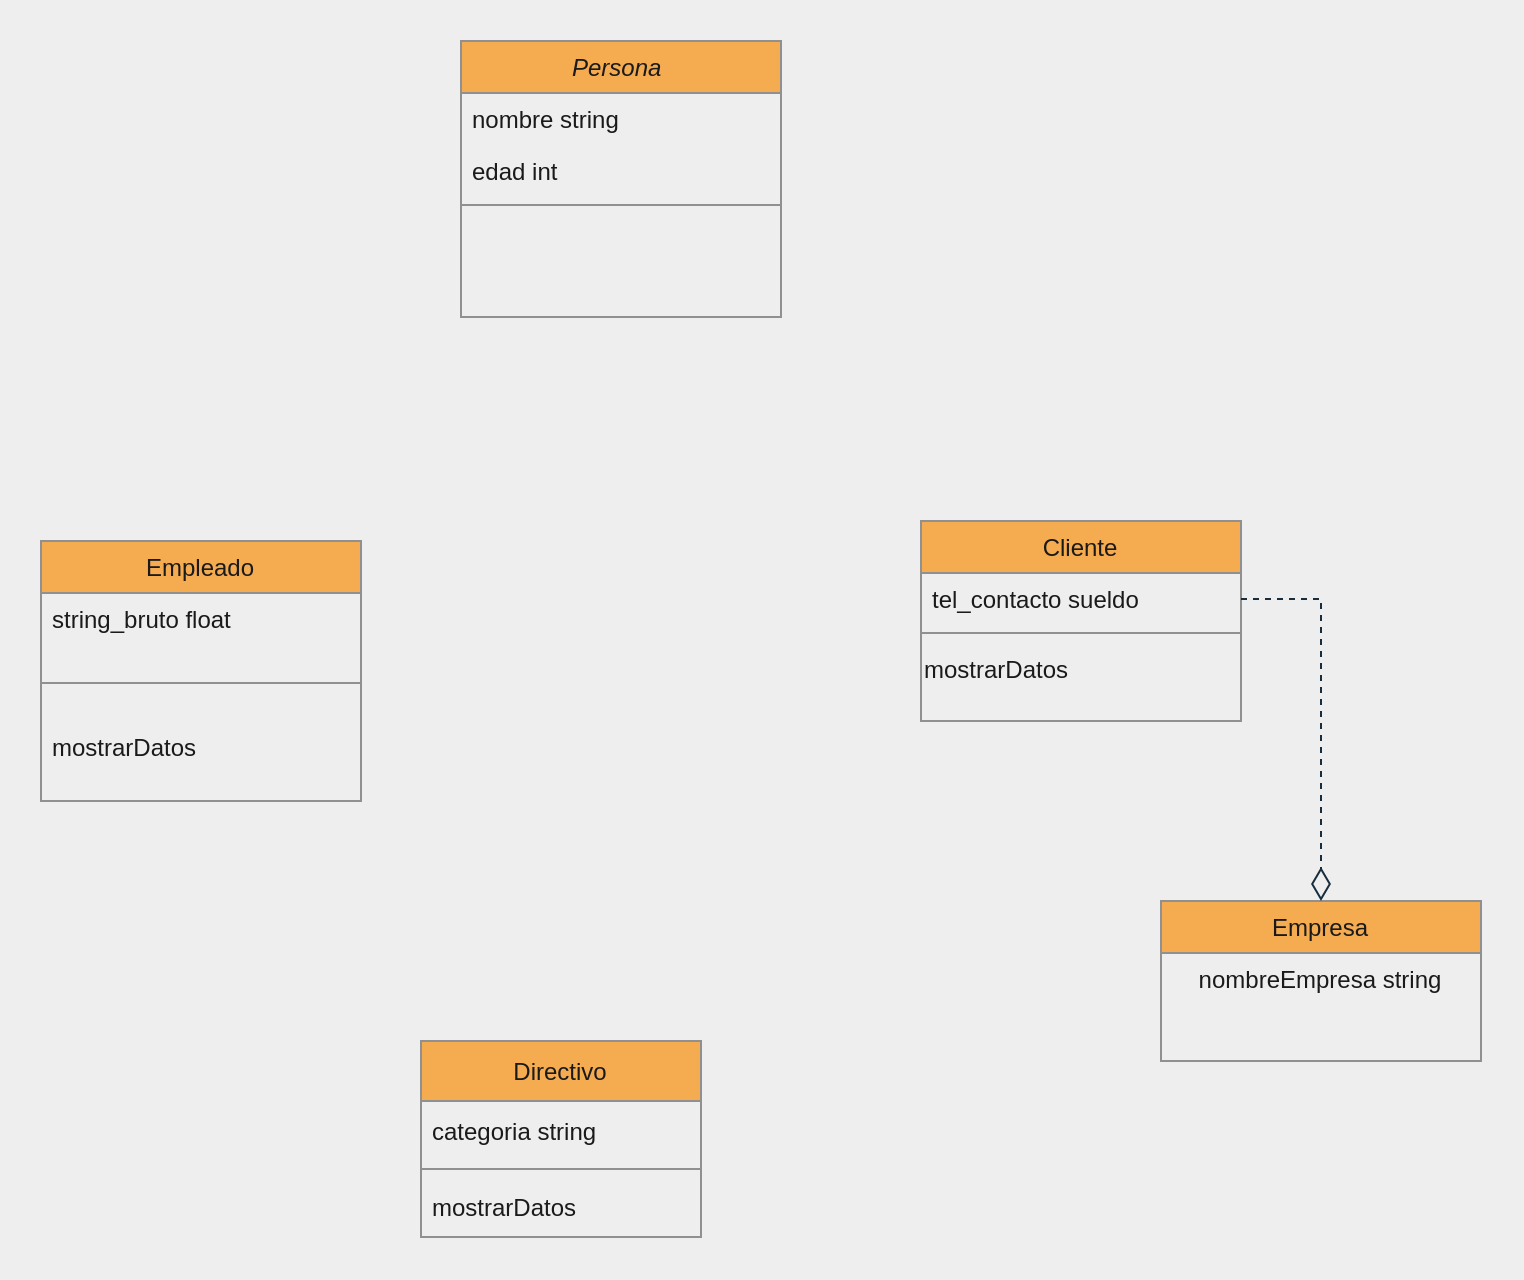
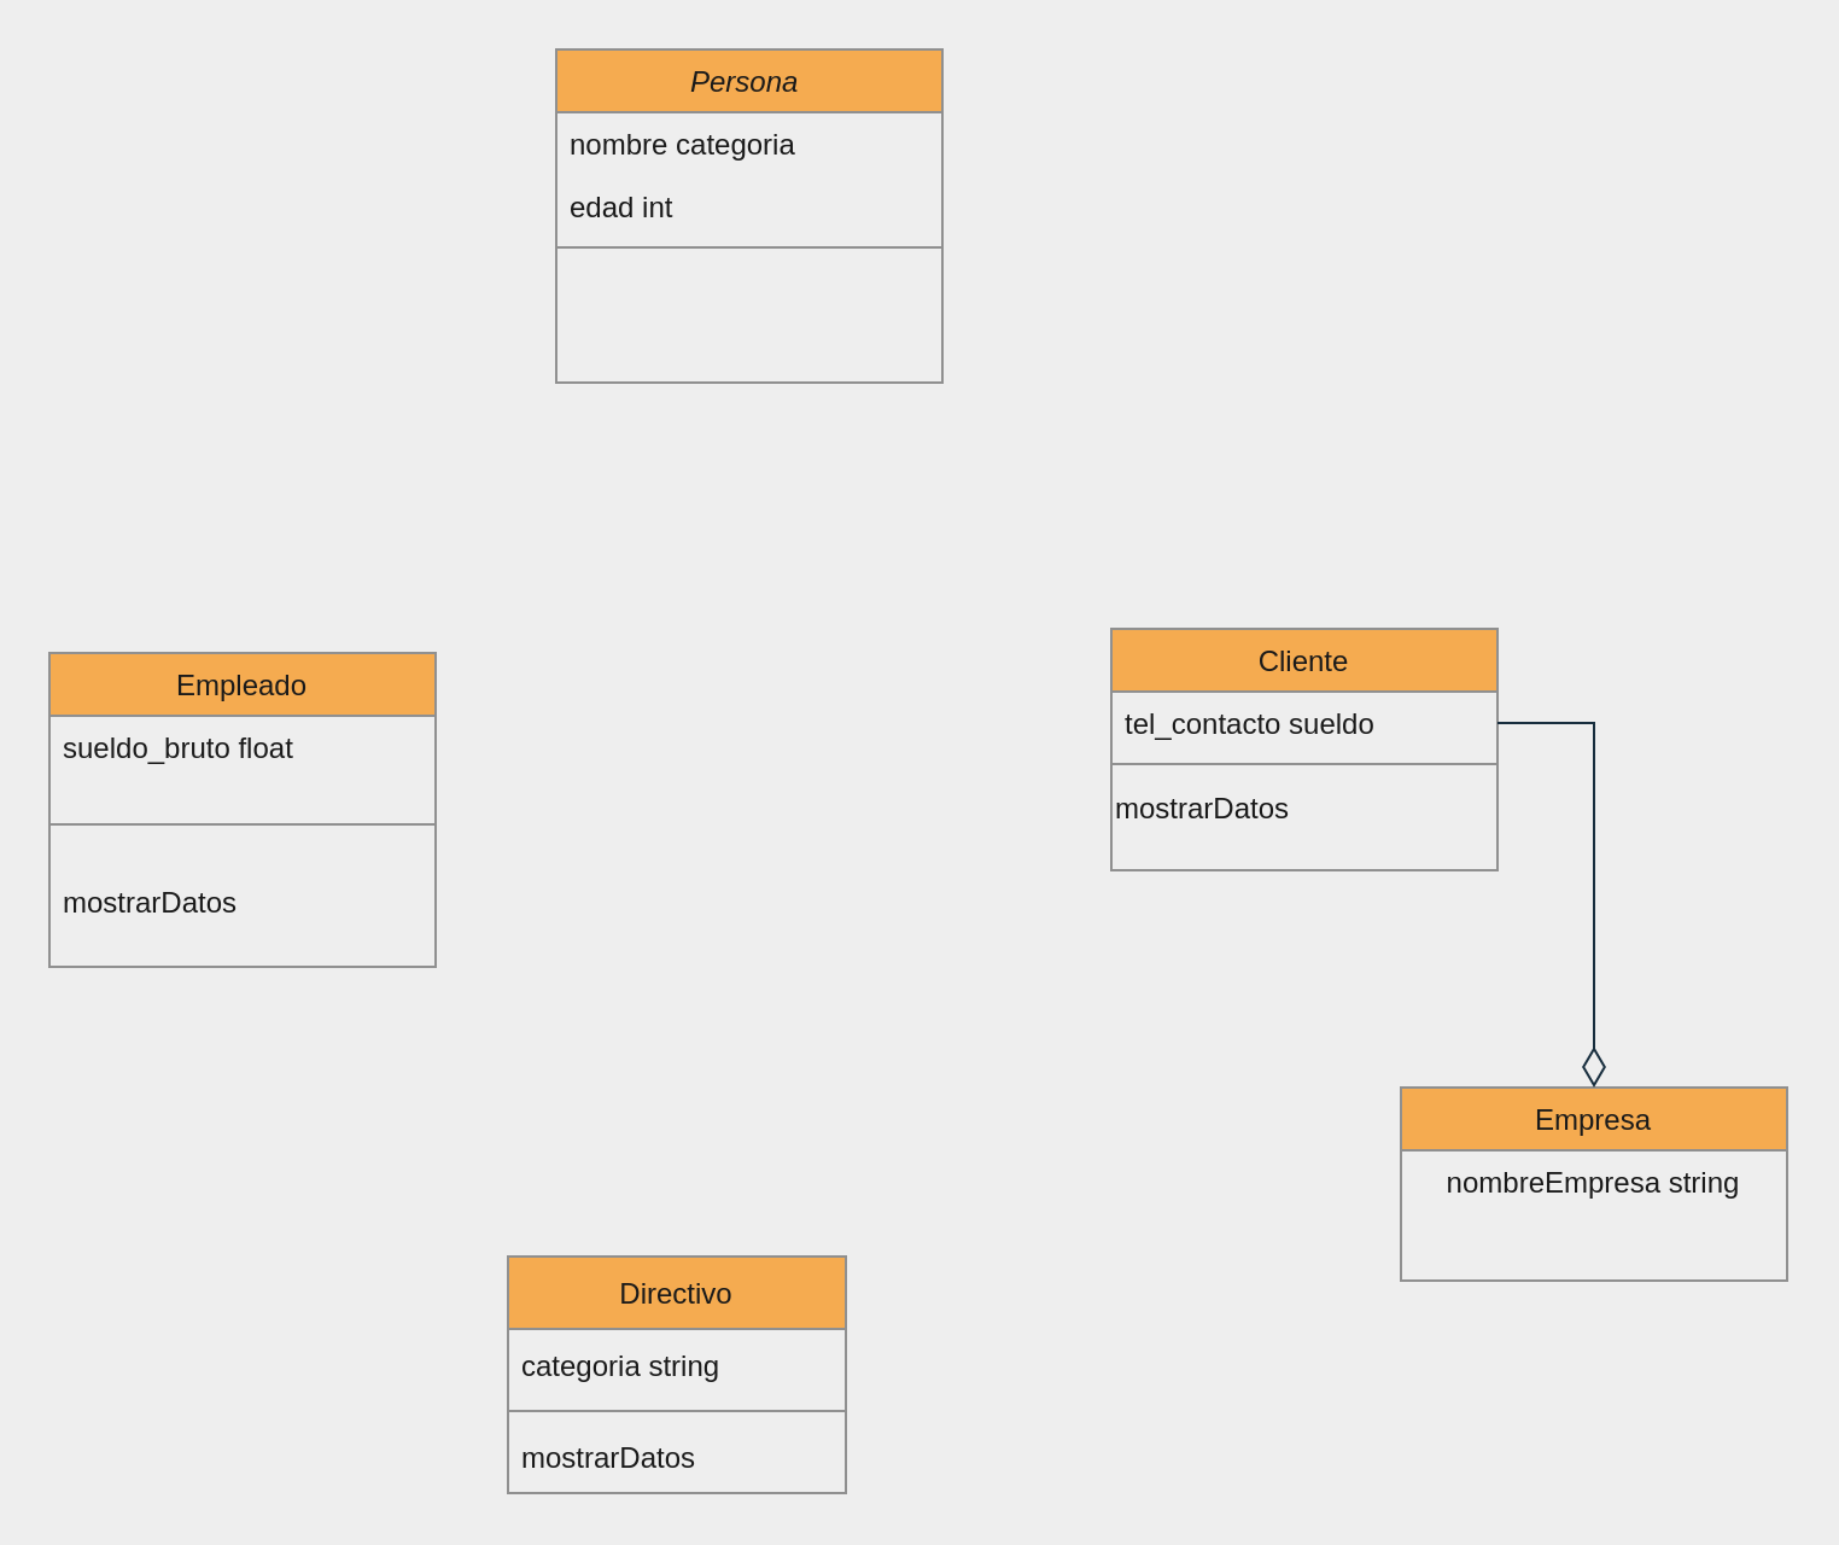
  <mxCell id="0" />
  <mxCell id="1" parent="0" />
  <mxCell id="2" value="Persona " style="swimlane;fontStyle=2;align=center;verticalAlign=top;childLayout=stackLayout;horizontal=1;startSize=26;horizontalStack=0;resizeParent=1;resizeLast=0;collapsible=1;marginBottom=0;rounded=0;shadow=0;strokeWidth=1;fillColor=#F5AB50;strokeColor=#909090;fontColor=#1A1A1A;" parent="1" vertex="1"><mxGeometry x="230" y="20" width="160" height="138" as="geometry"><mxRectangle x="230" y="140" width="160" height="26" as="alternateBounds" /></mxGeometry></mxCell>
- <mxCell id="3" value="nombre string" style="text;align=left;verticalAlign=top;spacingLeft=4;spacingRight=4;overflow=hidden;rotatable=0;points=[[0,0.5],[1,0.5]];portConstraint=eastwest;fontColor=#1A1A1A;" parent="2" vertex="1"><mxGeometry y="26" width="160" height="26" as="geometry" /></mxCell>
+ <mxCell id="3" value="nombre categoria" style="text;align=left;verticalAlign=top;spacingLeft=4;spacingRight=4;overflow=hidden;rotatable=0;points=[[0,0.5],[1,0.5]];portConstraint=eastwest;fontColor=#1A1A1A;" parent="2" vertex="1"><mxGeometry y="26" width="160" height="26" as="geometry" /></mxCell>
  <mxCell id="4" value="edad int" style="text;align=left;verticalAlign=top;spacingLeft=4;spacingRight=4;overflow=hidden;rotatable=0;points=[[0,0.5],[1,0.5]];portConstraint=eastwest;rounded=0;shadow=0;html=0;fontColor=#1A1A1A;" parent="2" vertex="1"><mxGeometry y="52" width="160" height="26" as="geometry" /></mxCell>
  <mxCell id="5" value="" style="line;html=1;strokeWidth=1;align=left;verticalAlign=middle;spacingTop=-1;spacingLeft=3;spacingRight=3;rotatable=0;labelPosition=right;points=[];portConstraint=eastwest;labelBackgroundColor=#EEEEEE;fillColor=#F5AB50;strokeColor=#909090;fontColor=#1A1A1A;" parent="2" vertex="1"><mxGeometry y="78" width="160" height="8" as="geometry" /></mxCell>
  <mxCell id="6" value="Empleado" style="swimlane;fontStyle=0;align=center;verticalAlign=top;childLayout=stackLayout;horizontal=1;startSize=26;horizontalStack=0;resizeParent=1;resizeLast=0;collapsible=1;marginBottom=0;rounded=0;shadow=0;strokeWidth=1;fillColor=#F5AB50;strokeColor=#909090;fontColor=#1A1A1A;" parent="1" vertex="1"><mxGeometry x="20" y="270" width="160" height="130" as="geometry"><mxRectangle x="130" y="380" width="160" height="26" as="alternateBounds" /></mxGeometry></mxCell>
- <mxCell id="7" value="string_bruto float" style="text;align=left;verticalAlign=top;spacingLeft=4;spacingRight=4;overflow=hidden;rotatable=0;points=[[0,0.5],[1,0.5]];portConstraint=eastwest;fontColor=#1A1A1A;" parent="6" vertex="1"><mxGeometry y="26" width="160" height="26" as="geometry" /></mxCell>
+ <mxCell id="7" value="sueldo_bruto float" style="text;align=left;verticalAlign=top;spacingLeft=4;spacingRight=4;overflow=hidden;rotatable=0;points=[[0,0.5],[1,0.5]];portConstraint=eastwest;fontColor=#1A1A1A;" parent="6" vertex="1"><mxGeometry y="26" width="160" height="26" as="geometry" /></mxCell>
  <mxCell id="8" value="" style="line;html=1;strokeWidth=1;align=left;verticalAlign=middle;spacingTop=-1;spacingLeft=3;spacingRight=3;rotatable=0;labelPosition=right;points=[];portConstraint=eastwest;labelBackgroundColor=#EEEEEE;fillColor=#F5AB50;strokeColor=#909090;fontColor=#1A1A1A;" parent="6" vertex="1"><mxGeometry y="52" width="160" height="38" as="geometry" /></mxCell>
  <mxCell id="9" value="mostrarDatos " style="text;align=left;verticalAlign=top;spacingLeft=4;spacingRight=4;overflow=hidden;rotatable=0;points=[[0,0.5],[1,0.5]];portConstraint=eastwest;fontColor=#1A1A1A;" parent="6" vertex="1"><mxGeometry y="90" width="160" height="26" as="geometry" /></mxCell>
  <mxCell id="10" value="Cliente" style="swimlane;fontStyle=0;align=center;verticalAlign=top;childLayout=stackLayout;horizontal=1;startSize=26;horizontalStack=0;resizeParent=1;resizeLast=0;collapsible=1;marginBottom=0;rounded=0;shadow=0;strokeWidth=1;fillColor=#F5AB50;strokeColor=#909090;fontColor=#1A1A1A;" parent="1" vertex="1"><mxGeometry x="460" y="260" width="160" height="100" as="geometry"><mxRectangle x="340" y="380" width="170" height="26" as="alternateBounds" /></mxGeometry></mxCell>
  <mxCell id="11" value="tel_contacto sueldo" style="text;align=left;verticalAlign=top;spacingLeft=4;spacingRight=4;overflow=hidden;rotatable=0;points=[[0,0.5],[1,0.5]];portConstraint=eastwest;fontColor=#1A1A1A;" parent="10" vertex="1"><mxGeometry y="26" width="160" height="26" as="geometry" /></mxCell>
  <mxCell id="12" value="" style="line;html=1;strokeWidth=1;align=left;verticalAlign=middle;spacingTop=-1;spacingLeft=3;spacingRight=3;rotatable=0;labelPosition=right;points=[];portConstraint=eastwest;labelBackgroundColor=#EEEEEE;fillColor=#F5AB50;strokeColor=#909090;fontColor=#1A1A1A;" parent="10" vertex="1"><mxGeometry y="52" width="160" height="8" as="geometry" /></mxCell>
  <mxCell id="13" value="mostrarDatos" style="text;html=1;align=left;verticalAlign=middle;resizable=0;points=[];autosize=1;strokeColor=none;fillColor=none;fontColor=#1A1A1A;" vertex="1" parent="10"><mxGeometry y="60" width="160" height="30" as="geometry" /></mxCell>
  <mxCell id="14" value="Empresa" style="swimlane;fontStyle=0;align=center;verticalAlign=top;childLayout=stackLayout;horizontal=1;startSize=26;horizontalStack=0;resizeParent=1;resizeLast=0;collapsible=1;marginBottom=0;rounded=0;shadow=0;strokeWidth=1;fillColor=#F5AB50;strokeColor=#909090;fontColor=#1A1A1A;" parent="1" vertex="1"><mxGeometry x="580" y="450" width="160" height="80" as="geometry"><mxRectangle x="550" y="140" width="160" height="26" as="alternateBounds" /></mxGeometry></mxCell>
  <mxCell id="15" value="nombreEmpresa string" style="text;align=center;verticalAlign=top;spacingLeft=4;spacingRight=4;overflow=hidden;rotatable=0;points=[[0,0.5],[1,0.5]];portConstraint=eastwest;fontColor=#1A1A1A;" parent="14" vertex="1"><mxGeometry y="26" width="160" height="26" as="geometry" /></mxCell>
- <mxCell id="16" style="edgeStyle=orthogonalEdgeStyle;rounded=0;orthogonalLoop=1;jettySize=auto;html=1;strokeWidth=1;endArrow=diamondThin;endFill=0;startSize=9;endSize=14;sourcePerimeterSpacing=7;exitX=1;exitY=0.5;exitDx=0;exitDy=0;labelBackgroundColor=#EEEEEE;strokeColor=#182E3E;fontColor=#1A1A1A;dashed=1;" edge="1" parent="1" source="11" target="14"><mxGeometry relative="1" as="geometry" /></mxCell>
+ <mxCell id="16" style="edgeStyle=orthogonalEdgeStyle;rounded=0;orthogonalLoop=1;jettySize=auto;html=1;strokeWidth=1;endArrow=diamondThin;endFill=0;startSize=9;endSize=14;sourcePerimeterSpacing=7;exitX=1;exitY=0.5;exitDx=0;exitDy=0;labelBackgroundColor=#EEEEEE;strokeColor=#182E3E;fontColor=#1A1A1A;" edge="1" parent="1" source="11" target="14"><mxGeometry relative="1" as="geometry" /></mxCell>
  <mxCell id="17" value="Directivo" style="swimlane;fontStyle=0;childLayout=stackLayout;horizontal=1;startSize=30;horizontalStack=0;resizeParent=1;resizeParentMax=0;resizeLast=0;collapsible=1;marginBottom=0;fillColor=#F5AB50;strokeColor=#909090;fontColor=#1A1A1A;" vertex="1" parent="1"><mxGeometry x="210" y="520" width="140" height="98" as="geometry" /></mxCell>
  <mxCell id="18" value="categoria string" style="text;strokeColor=none;fillColor=none;align=left;verticalAlign=middle;spacingLeft=4;spacingRight=4;overflow=hidden;points=[[0,0.5],[1,0.5]];portConstraint=eastwest;rotatable=0;fontColor=#1A1A1A;" vertex="1" parent="17"><mxGeometry y="30" width="140" height="30" as="geometry" /></mxCell>
  <mxCell id="19" value="" style="line;html=1;strokeWidth=1;align=left;verticalAlign=middle;spacingTop=-1;spacingLeft=3;spacingRight=3;rotatable=0;labelPosition=right;points=[];portConstraint=eastwest;labelBackgroundColor=#EEEEEE;fillColor=#F5AB50;strokeColor=#909090;fontColor=#1A1A1A;" vertex="1" parent="17"><mxGeometry y="60" width="140" height="8" as="geometry" /></mxCell>
  <mxCell id="20" value="mostrarDatos" style="text;strokeColor=none;fillColor=none;align=left;verticalAlign=middle;spacingLeft=4;spacingRight=4;overflow=hidden;points=[[0,0.5],[1,0.5]];portConstraint=eastwest;rotatable=0;fontColor=#1A1A1A;" vertex="1" parent="17"><mxGeometry y="68" width="140" height="30" as="geometry" /></mxCell>
